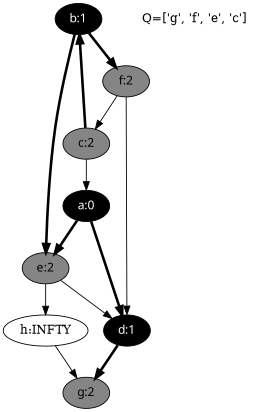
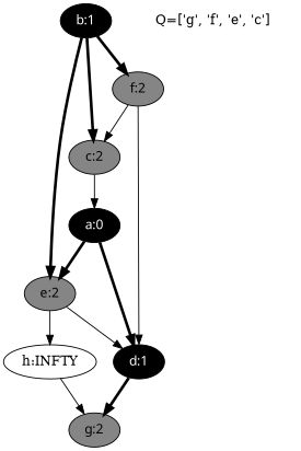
  digraph {
    node [fillcolor=gray52 fontname="time-bold" style=filled]
    edge [penwidth=3]
    n1 [fillcolor=black fontcolor=white label="a:0"]
    n2 [fillcolor=black fontcolor=white label="d:1"]
    n3 [label="e:2"]
    n4 [fillcolor=black fontcolor=white label="b:1"]
    n5 [label="c:2"]
    n6 [label="f:2"]
    n7 [label="g:2"]
    n8 [label="h:INFTY" fillcolor="" fontname="" style=""]
    n9 [color=white label="Q=['g', 'f', 'e', 'c']" fillcolor="" fontname="" style=""]
    n1 -> n2
    n1 -> n3
    n2 -> n7
    n3 -> n2 [penwidth=1]
    n3 -> n8 [penwidth=1]
    n4 -> n3
-   n5 -> n4
+   n4 -> n5
    n4 -> n6
    n5 -> n1 [penwidth=1]
    n6 -> n2 [penwidth=1]
    n6 -> n5 [penwidth=1]
    n8 -> n7 [penwidth=1]
  }
